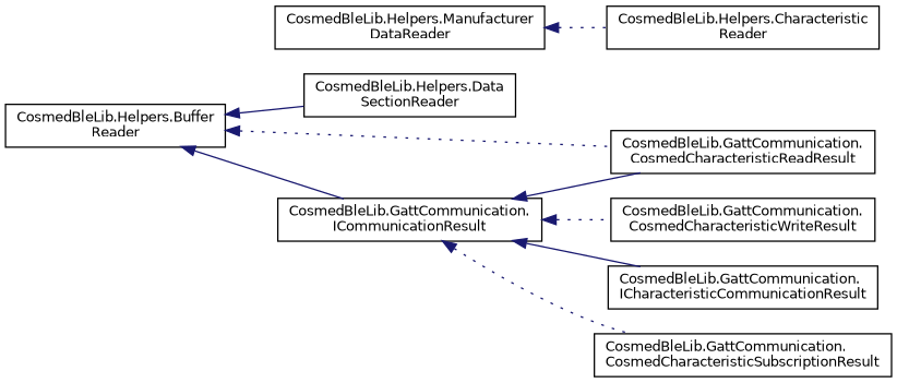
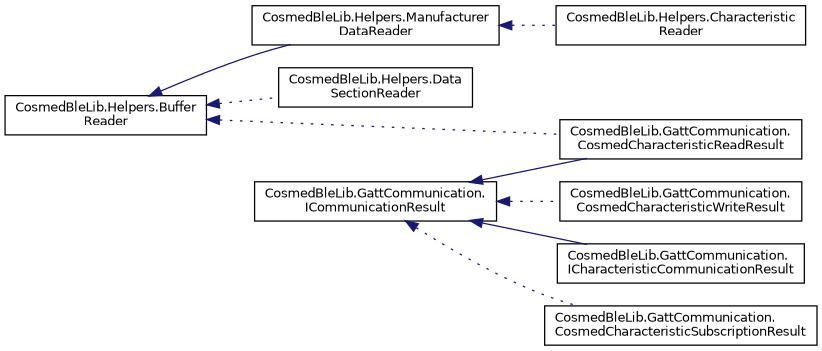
  digraph {
    fontname="DejaVu Sans"
    rankdir=LR
    node [color=black fillcolor=white fontname="DejaVu Sans" fontsize=10 shape=record style=filled]
    edge [color=midnightblue dir=back fontname="DejaVu Sans" fontsize=10 labelfontname=Helvetica labelfontsize=10 style=dotted]
    n1 [height=0.2 label="CosmedBleLib.Helpers.Buffer\lReader" width=0.4]
    n2 [height=0.2 label="CosmedBleLib.GattCommunication.\lCosmedCharacteristicReadResult" width=0.4]
    n3 [height=0.2 label="CosmedBleLib.Helpers.Data\lSectionReader" width=0.4]
    n4 [height=0.2 label="CosmedBleLib.Helpers.Manufacturer\lDataReader" width=0.4]
    n5 [height=0.2 label="CosmedBleLib.Helpers.Characteristic\lReader" width=0.4]
    n6 [height=0.2 label="CosmedBleLib.GattCommunication.\lICommunicationResult" width=0.4]
    n7 [height=0.2 label="CosmedBleLib.GattCommunication.\lCosmedCharacteristicSubscriptionResult" width=0.4]
    n8 [height=0.2 label="CosmedBleLib.GattCommunication.\lCosmedCharacteristicWriteResult" width=0.4]
    n9 [height=0.2 label="CosmedBleLib.GattCommunication.\lICharacteristicCommunicationResult" width=0.4]
    n1 -> n2
-   n1 -> n3 [style=solid]
-   n1 -> n6 [style=solid]
+   n1 -> n3
+   n1 -> n4 [style=solid]
    n4 -> n5
    n6 -> n2 [style=solid]
    n6 -> n7
    n6 -> n8
    n6 -> n9 [style=solid]
  }
